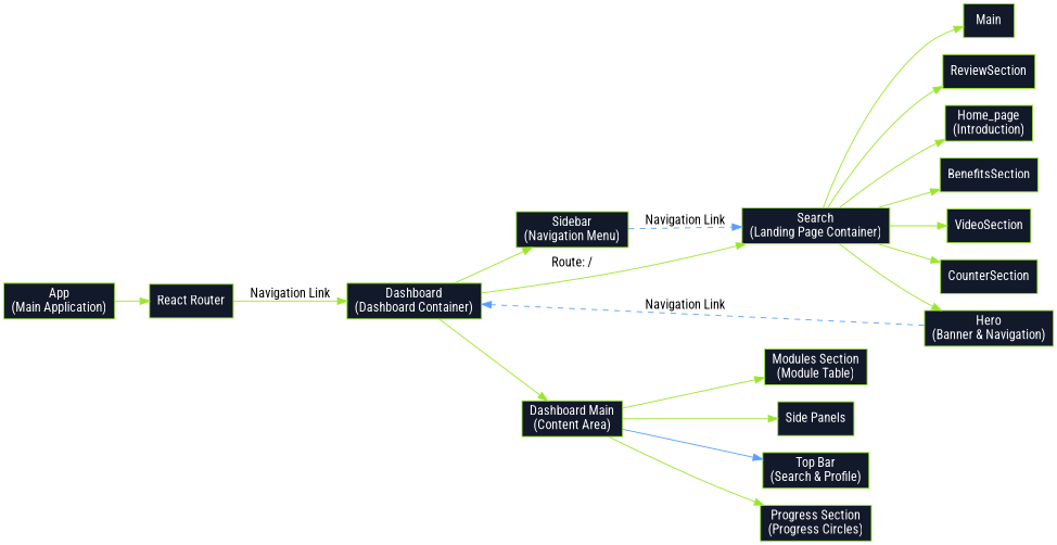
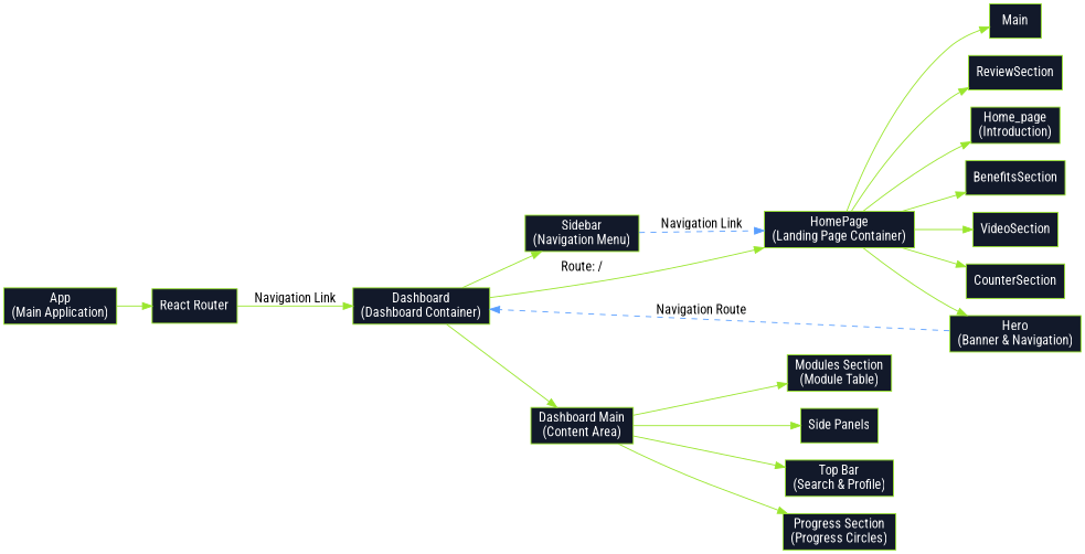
  digraph {
    fontname="Roboto Condensed"
    rankdir=LR
    node [color="#9ae62e" fillcolor="#12192a" fontcolor="#ffffff" fontname="Roboto Condensed" shape=box style=filled]
    edge [color="#9ae62e" fontname="Roboto Condensed"]
    n1 [label="App\n(Main Application)"]
    n2 [label="React Router"]
    n3 [label="Dashboard\n(Dashboard Container)"]
-   n4 [label="Search\n(Landing Page Container)"]
+   n4 [label="HomePage\n(Landing Page Container)"]
    n5 [label="Hero\n(Banner & Navigation)"]
    n6 [label="Home_page\n(Introduction)"]
    n7 [label=BenefitsSection]
    n8 [label=VideoSection]
    n9 [label=CounterSection]
    n10 [label=Main]
    n11 [label=ReviewSection]
    n12 [label="Sidebar\n(Navigation Menu)"]
    n13 [label="Dashboard Main\n(Content Area)"]
    n14 [label="Top Bar\n(Search & Profile)"]
    n15 [label="Progress Section\n(Progress Circles)"]
    n16 [label="Modules Section\n(Module Table)"]
    n17 [label="Side Panels"]
    n1 -> n2
    n2 -> n3 [label="Navigation Link"]
    n3 -> n4 [label="Route: /"]
    n3 -> n12
    n3 -> n13
    n4 -> n5
    n4 -> n6
    n4 -> n7
    n4 -> n8
    n4 -> n9
    n4 -> n10
    n4 -> n11
-   n5 -> n3 [color="#5a9fff" label="Navigation Link" style=dashed]
+   n5 -> n3 [color="#5a9fff" label="Navigation Route" style=dashed]
    n12 -> n4 [color="#5a9fff" label="Navigation Link" style=dashed]
-   n13 -> n14 [color="#5a9fff"]
+   n13 -> n14
    n13 -> n15
    n13 -> n16
    n13 -> n17
  }
